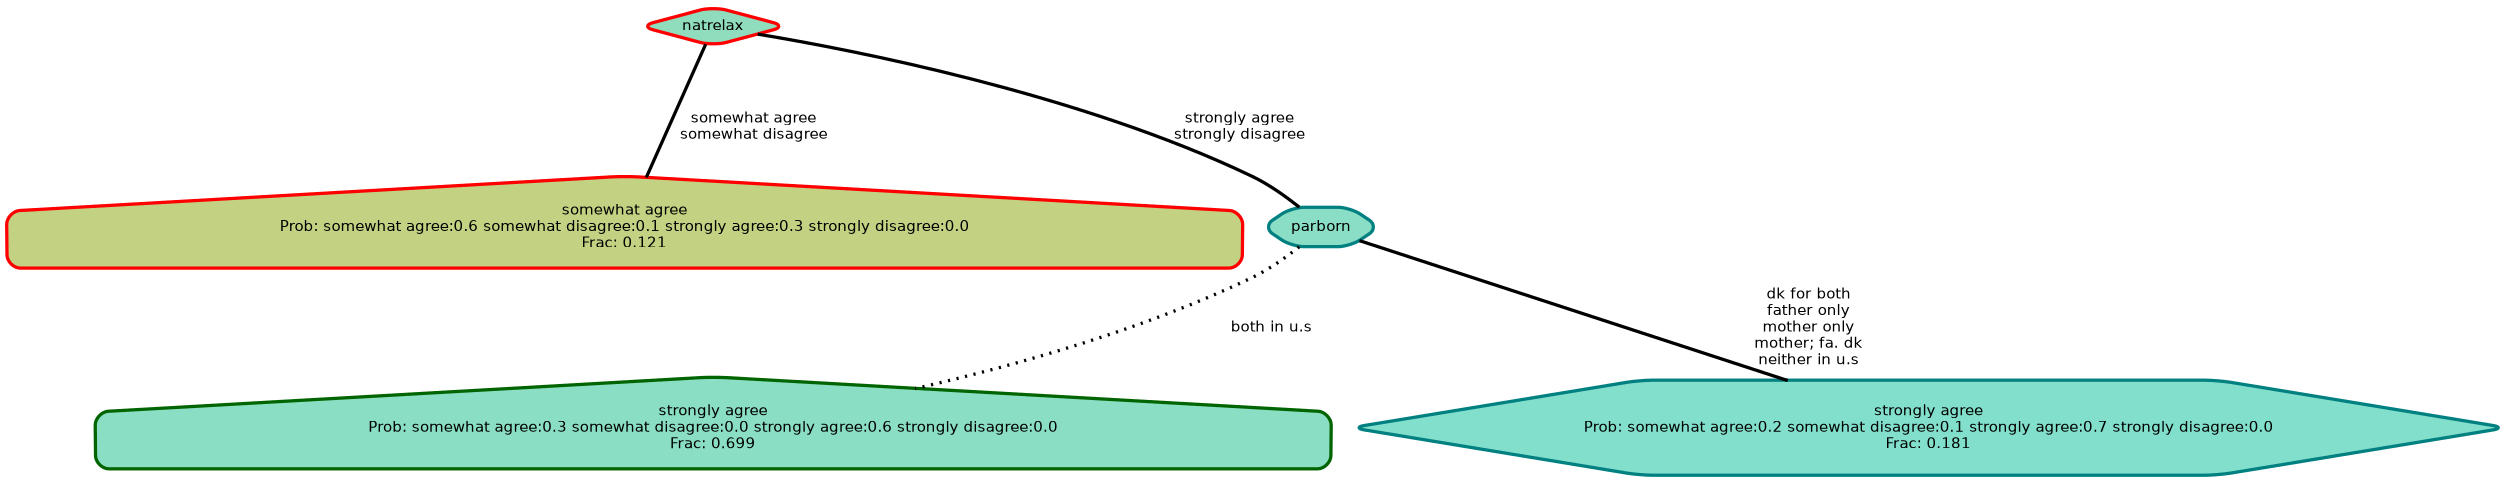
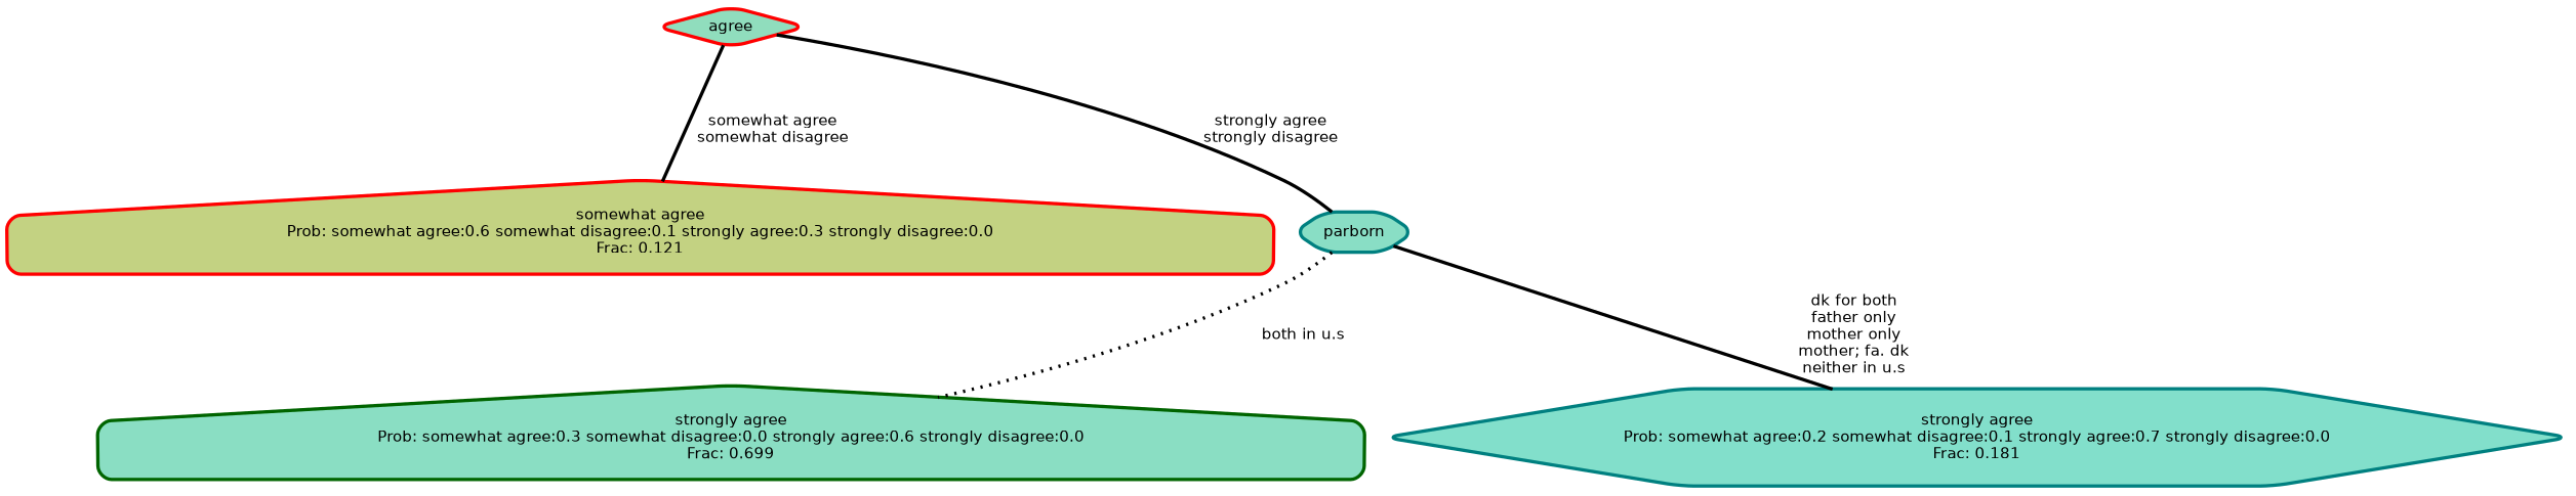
  graph {
    ranksep="0 equally"
    splines=straight
    node [color=red fontcolor=black fontname=helvetica penwidth=3 shape=house style="filled, rounded"]
    edge [color=black fontname=helvetica penwidth=3 style=solid]
    n1 [fillcolor="#c3d282" label="somewhat agree\nProb: somewhat agree:0.6 somewhat disagree:0.1 strongly agree:0.3 strongly disagree:0.0\nFrac: 0.121"]
-   n2 [fillcolor="#90ddbd" label=natrelax shape=diamond]
+   n2 [fillcolor="#90ddbd" label=agree shape=diamond]
    n3 [color=teal fillcolor="#89dec5" label=parborn shape=hexagon]
    n4 [color=darkgreen fillcolor="#8adec3" label="strongly agree\nProb: somewhat agree:0.3 somewhat disagree:0.0 strongly agree:0.6 strongly disagree:0.0\nFrac: 0.699"]
    n5 [color=teal fillcolor="#82dfcb" label="strongly agree\nProb: somewhat agree:0.2 somewhat disagree:0.1 strongly agree:0.7 strongly disagree:0.0\nFrac: 0.181" shape=hexagon]
    subgraph sub_1 {
      rank=same
    }
    n2 -- n1 [label=" somewhat agree\n somewhat disagree"]
    n2 -- n3 [label=" strongly agree\n strongly disagree" style=bold]
    n3 -- n4 [label=" both in u.s" style=dotted]
    n3 -- n5 [label=" dk for both\n father only\n mother only\n mother; fa. dk\n neither in u.s"]
  }
